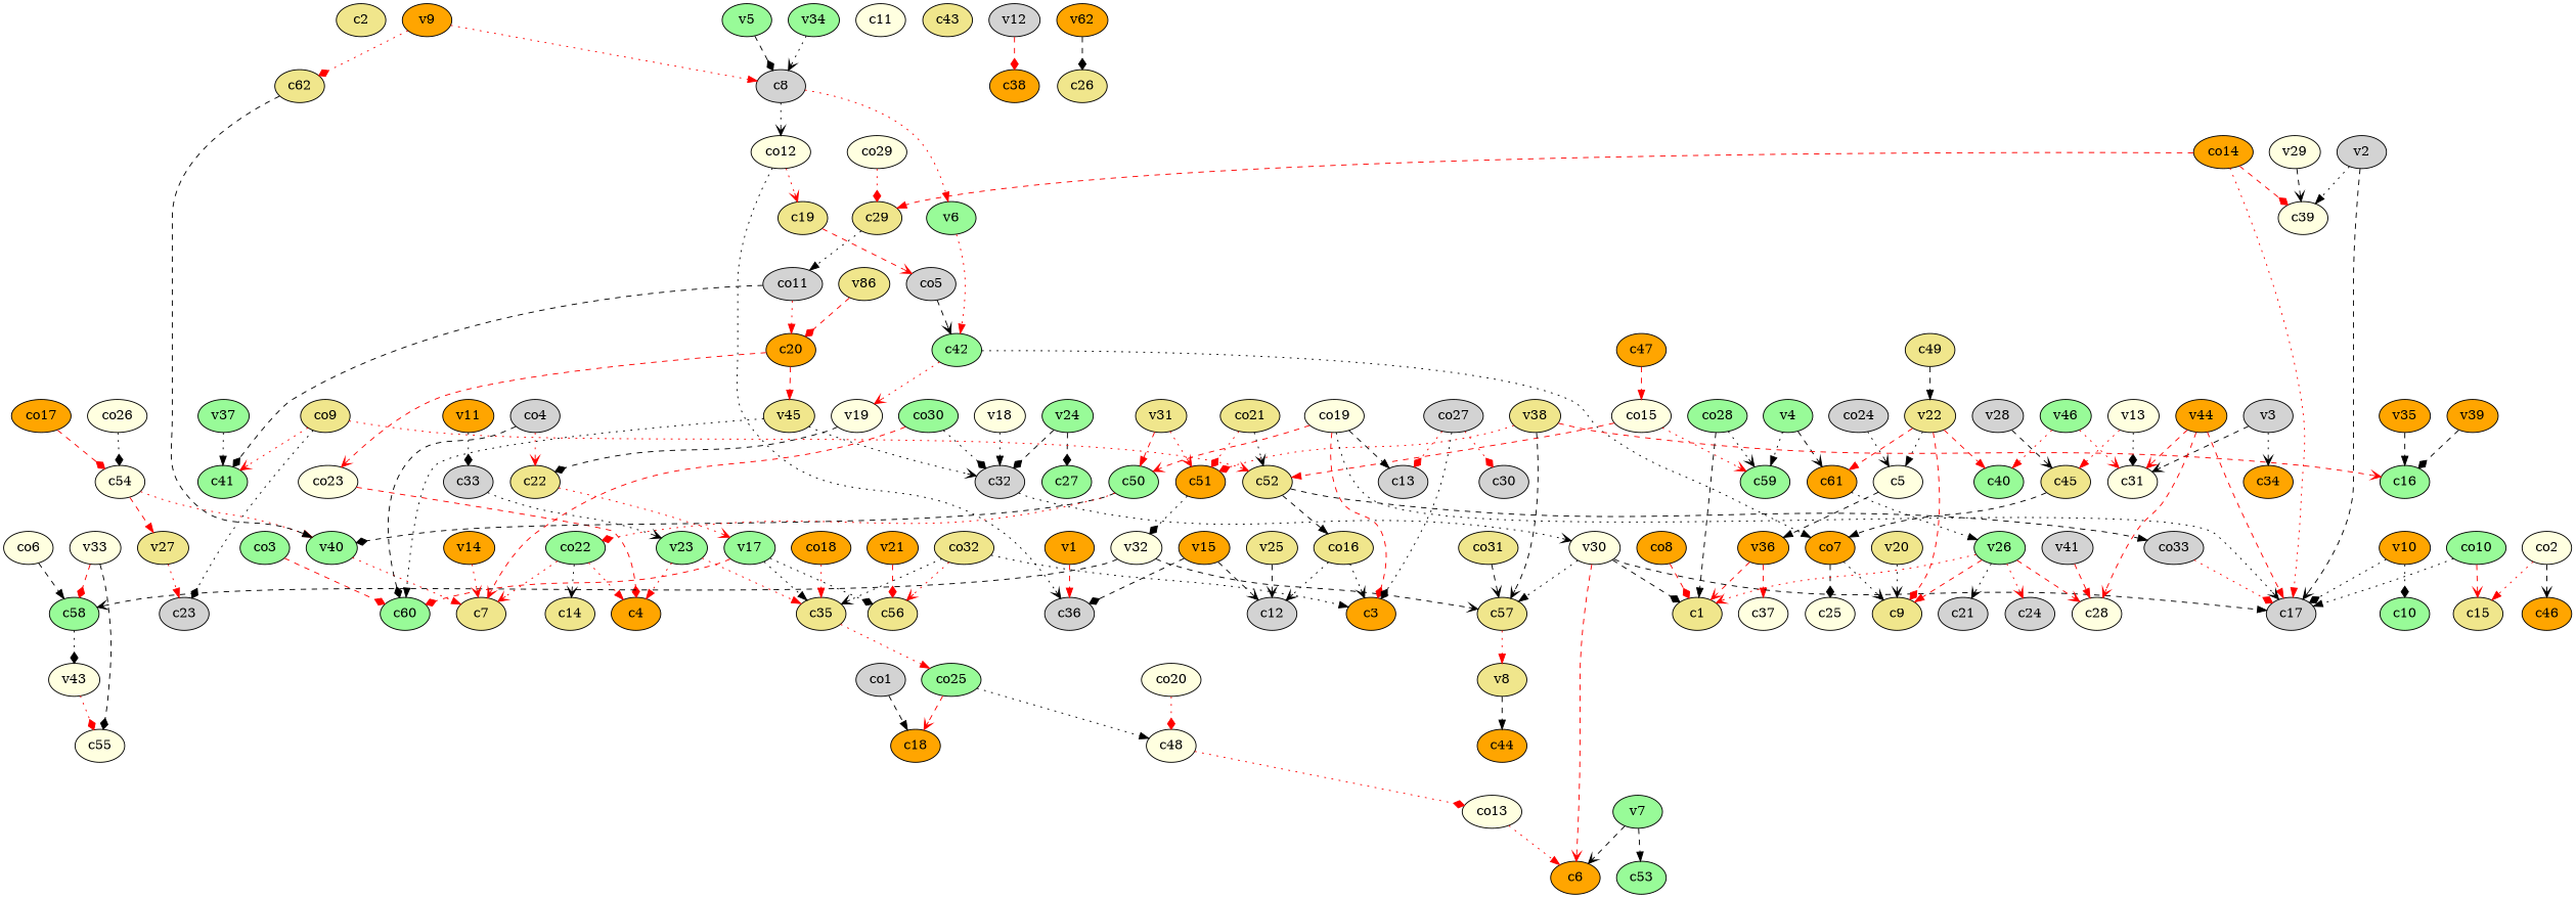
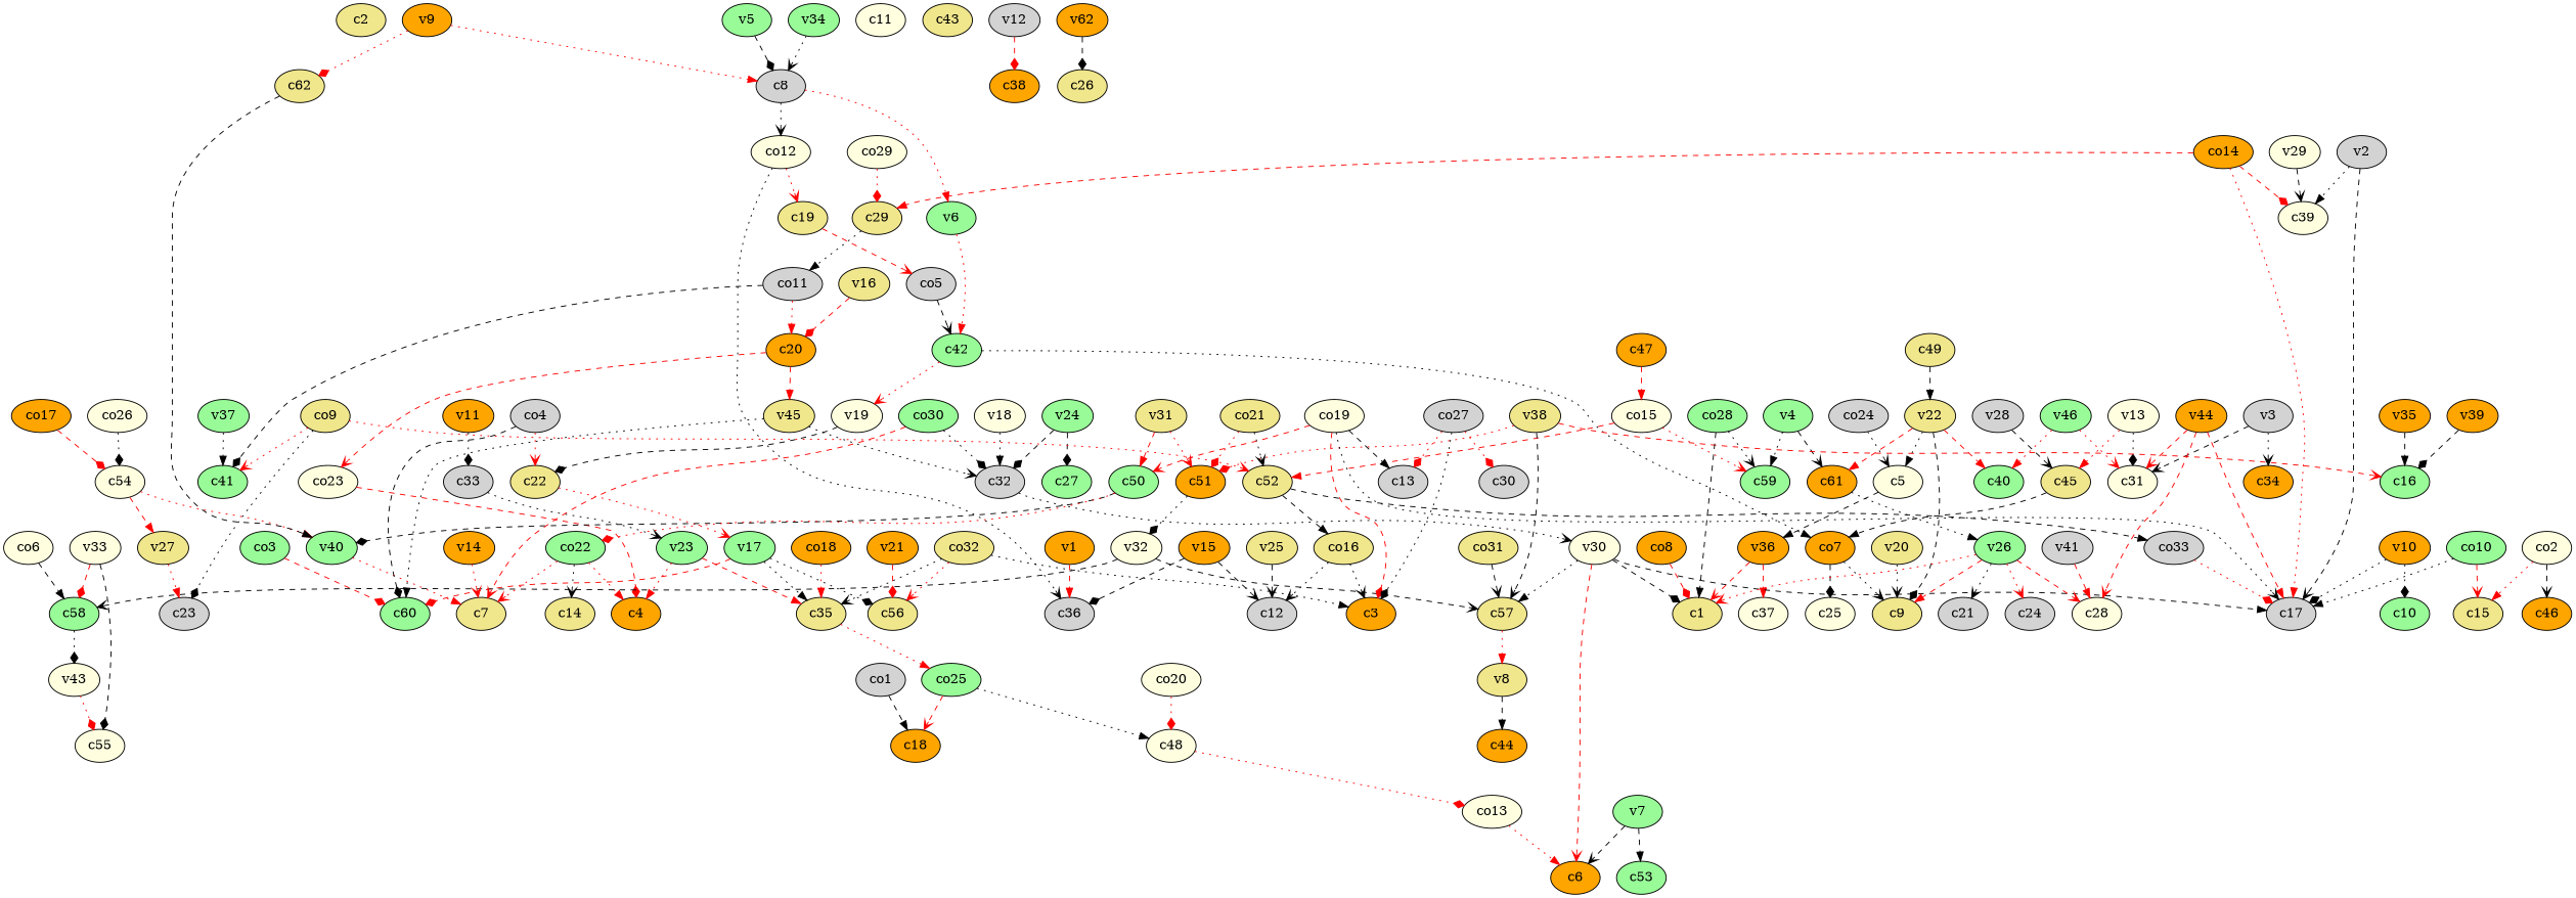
  strict digraph {
    node [fillcolor=khaki style=filled]
    edge [arrowhead=normal color=black style=dotted weight=1]
    c2
    c5 [fillcolor=lightyellow]
    v36 [fillcolor=orange]
    c1
    c37 [fillcolor=lightyellow]
    c8 [fillcolor=lightgrey]
    v6 [fillcolor=palegreen]
    co12 [fillcolor=lightyellow]
    c42 [fillcolor=palegreen]
    c19
    c36 [fillcolor=lightgrey]
    c11 [fillcolor=lightyellow]
    co5 [fillcolor=lightgrey]
    c20 [fillcolor=orange]
    v45
    co23 [fillcolor=lightyellow]
    c32 [fillcolor=lightgrey]
    c60 [fillcolor=palegreen]
    c4 [fillcolor=orange]
    v17 [fillcolor=palegreen]
    c22
    c35
    c56
    co11 [fillcolor=lightgrey]
    c29
    c41 [fillcolor=palegreen]
    v30 [fillcolor=lightyellow]
    c57
    c17 [fillcolor=lightgrey]
    c6 [fillcolor=orange]
    c33 [fillcolor=lightgrey]
    v23 [fillcolor=palegreen]
    co25 [fillcolor=palegreen]
    c48 [fillcolor=lightyellow]
    c18 [fillcolor=orange]
    v19 [fillcolor=lightyellow]
    co7 [fillcolor=orange]
    c9
    c25 [fillcolor=lightyellow]
    c43
    c45
    c47 [fillcolor=orange]
    co15 [fillcolor=lightyellow]
    c52
    c59 [fillcolor=palegreen]
    co13 [fillcolor=lightyellow]
    c49
    v22
    c61 [fillcolor=orange]
    c40 [fillcolor=palegreen]
    c50 [fillcolor=palegreen]
    v40 [fillcolor=palegreen]
    co22 [fillcolor=palegreen]
    c7
    c14
    c51 [fillcolor=orange]
    v32 [fillcolor=lightyellow]
    c58 [fillcolor=palegreen]
    co16
    co33 [fillcolor=lightgrey]
    c12 [fillcolor=lightgrey]
    c3 [fillcolor=orange]
    c54 [fillcolor=lightyellow]
    v27
    c23 [fillcolor=lightgrey]
    v8
    c44 [fillcolor=orange]
    v26 [fillcolor=palegreen]
    c21 [fillcolor=lightgrey]
    c24 [fillcolor=lightgrey]
    c28 [fillcolor=lightyellow]
    c62
    v1 [fillcolor=orange]
    v2 [fillcolor=lightgrey]
    c39 [fillcolor=lightyellow]
    v3 [fillcolor=lightgrey]
    c31 [fillcolor=lightyellow]
    c34 [fillcolor=orange]
    v4 [fillcolor=palegreen]
    v5 [fillcolor=palegreen]
    v7 [fillcolor=palegreen]
    c53 [fillcolor=palegreen]
    v9 [fillcolor=orange]
    v10 [fillcolor=orange]
    c10 [fillcolor=palegreen]
    v11 [fillcolor=orange]
    v12 [fillcolor=lightgrey]
    c38 [fillcolor=orange]
    v13 [fillcolor=lightyellow]
    v14 [fillcolor=orange]
    v15 [fillcolor=orange]
-   v16 [label=v86]
+   v16
    v18 [fillcolor=lightyellow]
    v20
    v21 [fillcolor=orange]
    v24 [fillcolor=palegreen]
    c27 [fillcolor=palegreen]
    v25
    v28 [fillcolor=lightgrey]
    v29 [fillcolor=lightyellow]
    v31
    v43 [fillcolor=lightyellow]
    v33 [fillcolor=lightyellow]
    c55 [fillcolor=lightyellow]
    v34 [fillcolor=palegreen]
    v35 [fillcolor=orange]
    c16 [fillcolor=palegreen]
    v37 [fillcolor=palegreen]
    v38
    v39 [fillcolor=orange]
    v41 [fillcolor=lightgrey]
    n112 [fillcolor=orange label=v62]
    c26
    v44 [fillcolor=orange]
    v46 [fillcolor=palegreen]
    co1 [fillcolor=lightgrey]
    co2 [fillcolor=lightyellow]
    c15
    c46 [fillcolor=orange]
    co3 [fillcolor=palegreen]
    co4 [fillcolor=lightgrey]
    co6 [fillcolor=lightyellow]
    co8 [fillcolor=orange]
    co9
    co10 [fillcolor=palegreen]
    co14 [fillcolor=orange]
    co17 [fillcolor=orange]
    co18 [fillcolor=orange]
    co19 [fillcolor=lightyellow]
    c13 [fillcolor=lightgrey]
    co20 [fillcolor=lightyellow]
    co21
    co24 [fillcolor=lightgrey]
    co26 [fillcolor=lightyellow]
    co27 [fillcolor=lightgrey]
    c30 [fillcolor=lightgrey]
    co28 [fillcolor=palegreen]
    co29 [fillcolor=lightyellow]
    co30 [fillcolor=palegreen]
    co31
    co32
    c5 -> v36 [style=dashed]
    v36 -> c1 [arrowhead=vee color=red style=dashed]
    v36 -> c37 [color=red style=dashed]
    c8 -> v6 [color=red]
    c8 -> co12 [arrowhead=vee]
    v6 -> c42 [color=red]
    co12 -> c19 [arrowhead=vee color=red]
    co12 -> c36 [arrowhead=vee]
    c42 -> v19 [arrowhead=vee color=red]
    c42 -> co7
    c19 -> co5 [arrowhead=vee color=red style=dashed]
    co5 -> c42 [arrowhead=vee style=dashed]
    c20 -> v45 [color=red style=dashed]
    c20 -> co23 [arrowhead=vee color=red style=dashed]
    v45 -> c32 [arrowhead=vee]
    v45 -> c60
    co23 -> c4 [arrowhead=diamond color=red style=dashed]
    c32 -> v30 [arrowhead=vee]
    v17 -> c60 [arrowhead=diamond color=red style=dashed]
    v17 -> c35
    v17 -> c56 [arrowhead=diamond]
    c22 -> v17 [arrowhead=vee color=red]
    c35 -> co25 [color=red]
    co11 -> c20 [color=red]
    co11 -> c41 [arrowhead=diamond style=dashed]
    c29 -> co11
    v30 -> c1 [arrowhead=diamond style=dashed]
    v30 -> c57
    v30 -> c17 [style=dashed]
    v30 -> c6 [arrowhead=vee color=red style=dashed]
    c57 -> v8 [color=red]
    c33 -> v23 [arrowhead=vee]
    v23 -> c4 [color=red]
-   v23 -> c35 [color=red]
+   v23 -> c35 [color=red style=dashed]
    co25 -> c48
    co25 -> c18 [arrowhead=vee color=red style=dashed]
    c48 -> co13 [arrowhead=diamond color=red]
    v19 -> c22 [arrowhead=diamond style=dashed]
    co7 -> c9 [arrowhead=vee]
    co7 -> c25 [arrowhead=diamond style=dashed]
    c45 -> co7 [style=dashed]
    c47 -> co15 [color=red style=dashed]
    co15 -> c52 [color=red style=dashed]
    co15 -> c59 [arrowhead=vee color=red]
    c52 -> co16 [style=dashed]
    c52 -> co33 [style=dashed]
    co13 -> c6 [color=red]
    c49 -> v22 [style=dashed]
    v22 -> c5
-   v22 -> c9 [arrowhead=diamond color=red style=dashed]
+   v22 -> c9 [arrowhead=diamond style=dashed]
    v22 -> c61 [color=red style=dashed]
    v22 -> c40 [color=red style=dashed]
    c61 -> v26
    c50 -> v40 [arrowhead=diamond style=dashed]
    c50 -> co22 [arrowhead=diamond color=red]
    v40 -> c7 [color=red]
    co22 -> c4 [color=red]
    co22 -> c7 [arrowhead=vee color=red]
    co22 -> c14 [arrowhead=vee]
    c51 -> v32 [arrowhead=diamond]
    v32 -> c57 [arrowhead=vee style=dashed]
    v32 -> c58 [arrowhead=vee style=dashed]
    c58 -> v43 [arrowhead=diamond]
    co16 -> c12 [arrowhead=vee]
    co16 -> c3 [arrowhead=vee]
    co33 -> c17 [arrowhead=diamond color=red]
    c54 -> v40 [color=red]
    c54 -> v27 [color=red style=dashed]
    v27 -> c23 [color=red]
    v8 -> c44 [style=dashed]
    v26 -> c1 [arrowhead=vee color=red]
    v26 -> c9 [color=red style=dashed]
    v26 -> c21 [arrowhead=vee]
    v26 -> c24 [arrowhead=vee color=red]
    v26 -> c28 [arrowhead=vee color=red style=dashed]
    c62 -> v40 [style=dashed]
    v1 -> c36 [color=red style=dashed]
    v2 -> c17 [arrowhead=vee style=dashed]
    v2 -> c39
    v3 -> c31 [arrowhead=vee style=dashed]
    v3 -> c34 [arrowhead=vee]
    v4 -> c59
    v4 -> c61 [arrowhead=vee style=dashed]
    v5 -> c8 [arrowhead=diamond style=dashed]
    v7 -> c6 [arrowhead=vee style=dashed]
    v7 -> c53 [style=dashed]
    v9 -> c8 [color=red]
    v9 -> c62 [arrowhead=diamond color=red]
    v10 -> c17 [arrowhead=diamond]
    v10 -> c10 [arrowhead=diamond]
    v11 -> c33 [arrowhead=diamond]
    v12 -> c38 [arrowhead=diamond color=red style=dashed]
    v13 -> c45 [color=red]
    v13 -> c31 [arrowhead=diamond]
    v14 -> c7 [arrowhead=vee color=red]
    v15 -> c36 [arrowhead=diamond style=dashed]
    v15 -> c12 [arrowhead=vee style=dashed]
    v16 -> c20 [arrowhead=diamond color=red style=dashed]
    v18 -> c32
    v20 -> c9 [arrowhead=vee]
    v21 -> c56 [arrowhead=diamond color=red style=dashed]
    v24 -> c32 [arrowhead=diamond style=dashed]
    v24 -> c27 [arrowhead=diamond style=dashed]
    v25 -> c12 [arrowhead=vee style=dashed]
    v28 -> c45 [arrowhead=vee style=dashed]
    v29 -> c39 [arrowhead=vee style=dashed]
    v31 -> c50 [color=red style=dashed]
    v31 -> c51 [arrowhead=vee color=red]
    v43 -> c55 [arrowhead=diamond color=red]
    v33 -> c58 [arrowhead=diamond color=red style=dashed]
    v33 -> c55 [arrowhead=diamond style=dashed]
    v34 -> c8 [arrowhead=vee]
    v35 -> c16 [style=dashed]
    v37 -> c41
    v38 -> c57 [arrowhead=vee style=dashed]
    v38 -> c51 [arrowhead=diamond color=red]
    v38 -> c16 [arrowhead=vee color=red style=dashed]
    v39 -> c16 [arrowhead=diamond style=dashed]
    v41 -> c28 [color=red style=dashed]
    n112 -> c26 [arrowhead=diamond style=dashed]
    v44 -> c17 [color=red style=dashed]
    v44 -> c28 [arrowhead=vee color=red style=dashed]
    v44 -> c31 [arrowhead=vee color=red style=dashed]
    v46 -> c40 [color=red]
    v46 -> c31 [arrowhead=vee color=red]
    co1 -> c18 [style=dashed]
    co2 -> c15 [color=red]
    co2 -> c46 [arrowhead=vee style=dashed]
    co3 -> c60 [arrowhead=diamond color=red style=dashed]
    co4 -> c60 [arrowhead=diamond style=dashed]
    co4 -> c22 [arrowhead=vee color=red]
    co6 -> c58 [style=dashed]
    co8 -> c1 [arrowhead=diamond color=red style=dashed]
    co9 -> c41 [arrowhead=vee color=red]
    co9 -> c52 [arrowhead=vee color=red]
    co9 -> c23 [arrowhead=diamond]
    co10 -> c17
    co10 -> c15 [arrowhead=vee color=red style=dashed]
    co14 -> c29 [color=red style=dashed]
    co14 -> c17 [color=red]
    co14 -> c39 [arrowhead=diamond color=red style=dashed]
    co17 -> c54 [arrowhead=diamond color=red style=dashed]
    co18 -> c35 [color=red]
    co19 -> c17 [arrowhead=vee]
    co19 -> c50 [arrowhead=vee color=red style=dashed]
    co19 -> c3 [arrowhead=diamond color=red style=dashed]
    co19 -> c13 [style=dashed]
    co20 -> c48 [arrowhead=diamond color=red]
    co21 -> c52 [arrowhead=vee]
    co21 -> c51 [arrowhead=diamond color=red]
    co24 -> c5 [arrowhead=vee]
    co26 -> c54 [arrowhead=diamond]
    co27 -> c3 [arrowhead=diamond]
    co27 -> c13 [arrowhead=diamond color=red]
    co27 -> c30 [arrowhead=diamond color=red]
    co28 -> c1 [style=dashed]
    co28 -> c59 [arrowhead=vee]
    co29 -> c29 [arrowhead=diamond color=red]
    co30 -> c32 [arrowhead=diamond]
    co30 -> c7 [arrowhead=vee color=red style=dashed]
    co31 -> c57 [arrowhead=vee style=dashed]
    co32 -> c35 [arrowhead=vee]
    co32 -> c56 [arrowhead=vee color=red]
    co32 -> c3
  }
